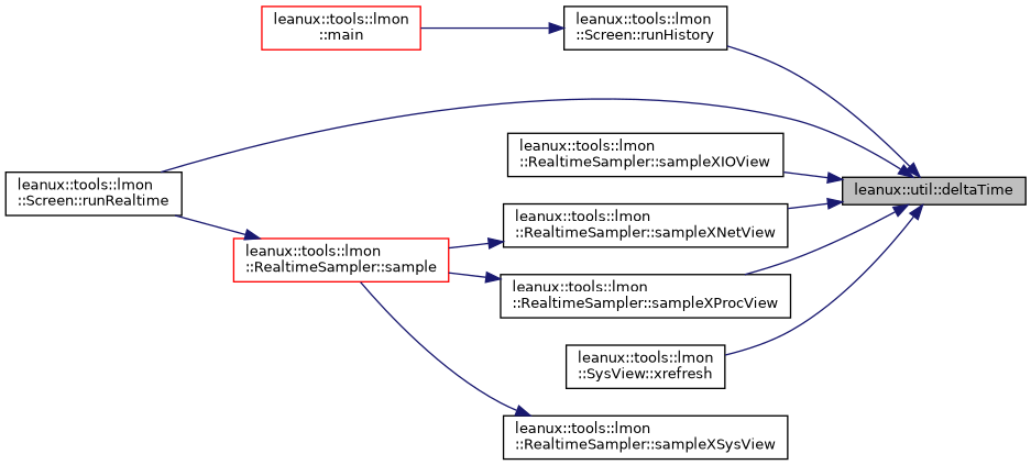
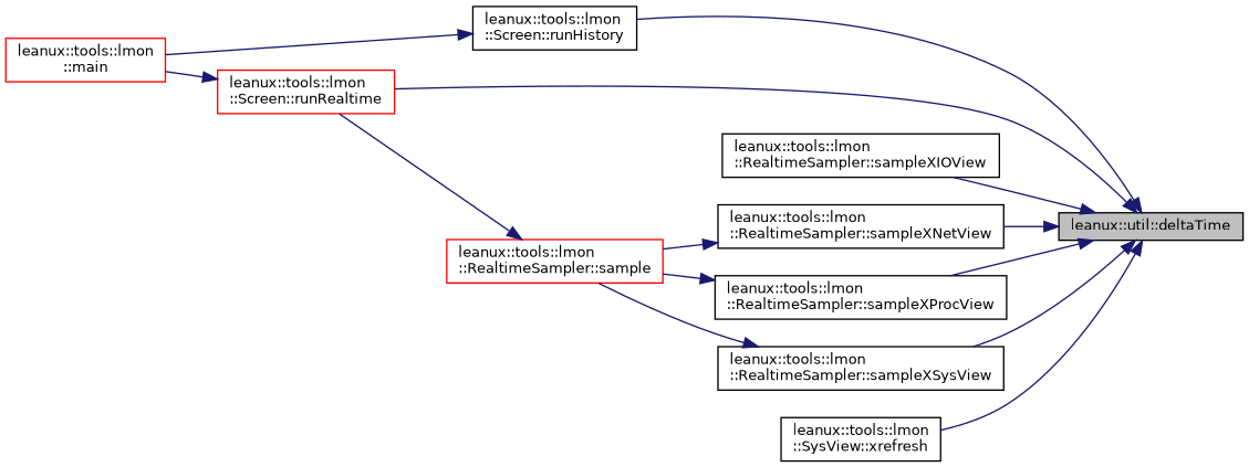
  digraph {
    rankdir=RL
    node [color=black fontname=Helvetica fontsize=10 shape=record]
    edge [color=midnightblue dir=back fontname=Helvetica fontsize=10 labelfontname=Helvetica labelfontsize=10 style=solid]
    n1 [fillcolor=grey75 fontcolor=black height=0.2 label="leanux::util::deltaTime" style=filled width=0.4]
    n2 [height=0.2 label="leanux::tools::lmon\l::Screen::runHistory" width=0.4]
-   n3 [height=0.2 label="leanux::tools::lmon\l::Screen::runRealtime" width=0.4]
+   n3 [color=red height=0.2 label="leanux::tools::lmon\l::Screen::runRealtime" width=0.4]
    n4 [height=0.2 label="leanux::tools::lmon\l::RealtimeSampler::sampleXIOView" width=0.4]
    n5 [height=0.2 label="leanux::tools::lmon\l::RealtimeSampler::sampleXNetView" width=0.4]
    n6 [height=0.2 label="leanux::tools::lmon\l::RealtimeSampler::sampleXProcView" width=0.4]
    n7 [height=0.2 label="leanux::tools::lmon\l::RealtimeSampler::sampleXSysView" width=0.4]
    n8 [height=0.2 label="leanux::tools::lmon\l::SysView::xrefresh" width=0.4]
    n9 [color=red height=0.2 label="leanux::tools::lmon\l::main" width=0.4]
    n10 [color=red height=0.2 label="leanux::tools::lmon\l::RealtimeSampler::sample" width=0.4]
    n1 -> n2
    n1 -> n3
    n1 -> n4
    n1 -> n5
    n1 -> n6
+   n1 -> n7
    n1 -> n8
    n2 -> n9
+   n3 -> n9
    n5 -> n10
    n6 -> n10
    n7 -> n10
    n10 -> n3
  }
